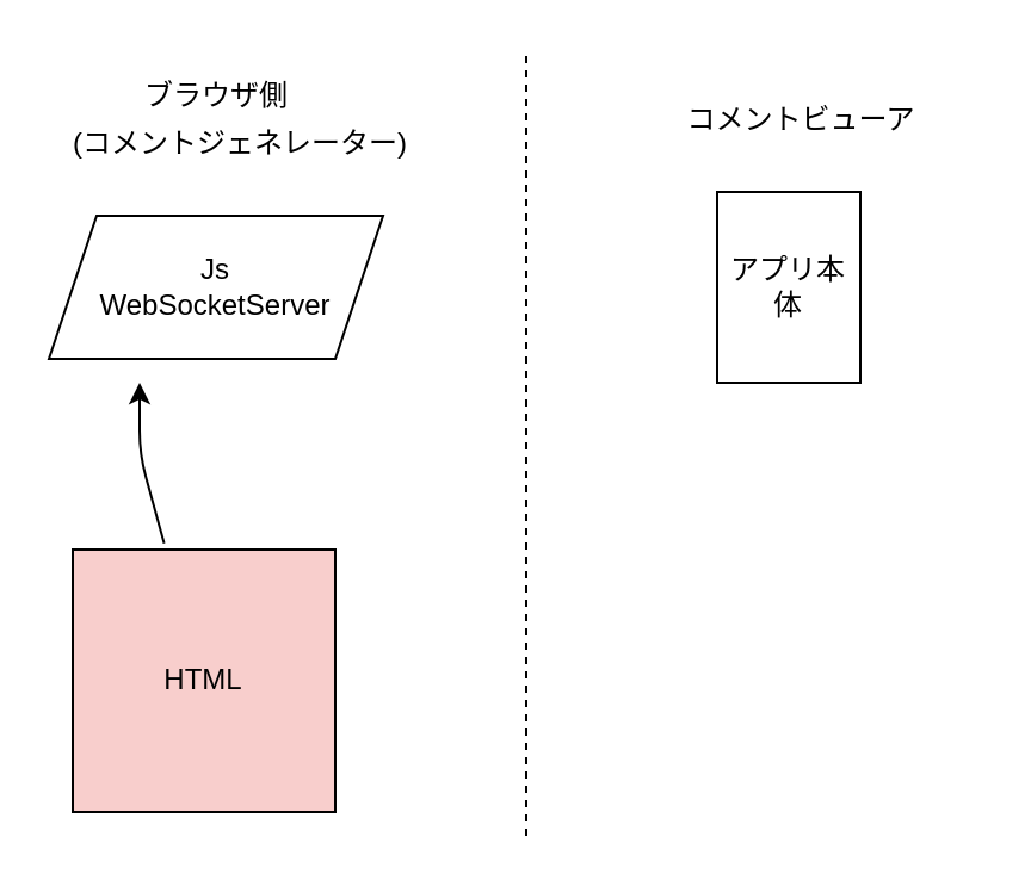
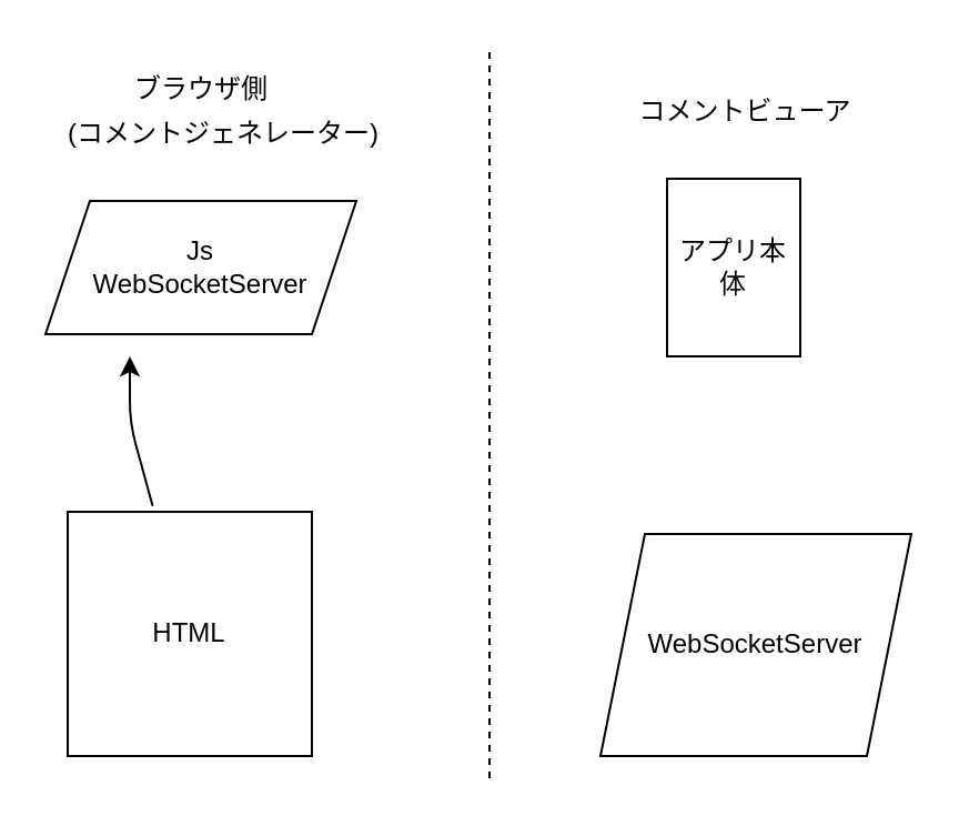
  <mxCell id="0" />
  <mxCell id="1" parent="0" />
- <mxCell id="2" value="HTML" style="whiteSpace=wrap;html=1;aspect=fixed;fillColor=#f8cecc;" vertex="1" parent="1"><mxGeometry x="30" y="230" width="110" height="110" as="geometry" /></mxCell>
+ <mxCell id="2" value="HTML" style="whiteSpace=wrap;html=1;aspect=fixed;" vertex="1" parent="1"><mxGeometry x="30" y="230" width="110" height="110" as="geometry" /></mxCell>
  <mxCell id="3" value="" style="endArrow=classic;html=1;exitX=0.348;exitY=-0.024;exitDx=0;exitDy=0;exitPerimeter=0;" edge="1" parent="1" source="2"><mxGeometry width="50" height="50" relative="1" as="geometry"><mxPoint x="190" y="280" as="sourcePoint" /><mxPoint x="58" y="160" as="targetPoint" /><Array as="points"><mxPoint x="58" y="190" /></Array></mxGeometry></mxCell>
  <mxCell id="4" value="Js&lt;br&gt;WebSocketServer" style="shape=parallelogram;perimeter=parallelogramPerimeter;whiteSpace=wrap;html=1;fixedSize=1;" vertex="1" parent="1"><mxGeometry x="20" y="90" width="140" height="60" as="geometry" /></mxCell>
  <mxCell id="5" value="" style="endArrow=none;dashed=1;html=1;" edge="1" parent="1"><mxGeometry width="50" height="50" relative="1" as="geometry"><mxPoint x="220" y="350" as="sourcePoint" /><mxPoint x="220" y="20" as="targetPoint" /></mxGeometry></mxCell>
  <mxCell id="6" value="ブラウザ側" style="text;html=1;align=center;verticalAlign=middle;resizable=0;points=[];autosize=1;" vertex="1" parent="1"><mxGeometry x="50" y="30" width="80" height="20" as="geometry" /></mxCell>
+ <mxCell id="7" value="WebSocketServer" style="shape=parallelogram;perimeter=parallelogramPerimeter;whiteSpace=wrap;html=1;fixedSize=1;" vertex="1" parent="1"><mxGeometry x="270" y="240" width="140" height="100" as="geometry" /></mxCell>
  <mxCell id="8" value="コメントビューア" style="text;html=1;align=center;verticalAlign=middle;resizable=0;points=[];autosize=1;" vertex="1" parent="1"><mxGeometry x="280" y="40" width="110" height="20" as="geometry" /></mxCell>
  <mxCell id="9" value="(コメントジェネレーター)" style="text;html=1;align=center;verticalAlign=middle;resizable=0;points=[];autosize=1;" vertex="1" parent="1"><mxGeometry x="20" y="50" width="160" height="20" as="geometry" /></mxCell>
  <mxCell id="10" value="アプリ本体" style="whiteSpace=wrap;html=1;aspect=fixed;" vertex="1" parent="1"><mxGeometry x="300" y="80" width="60" height="80" as="geometry" /></mxCell>
